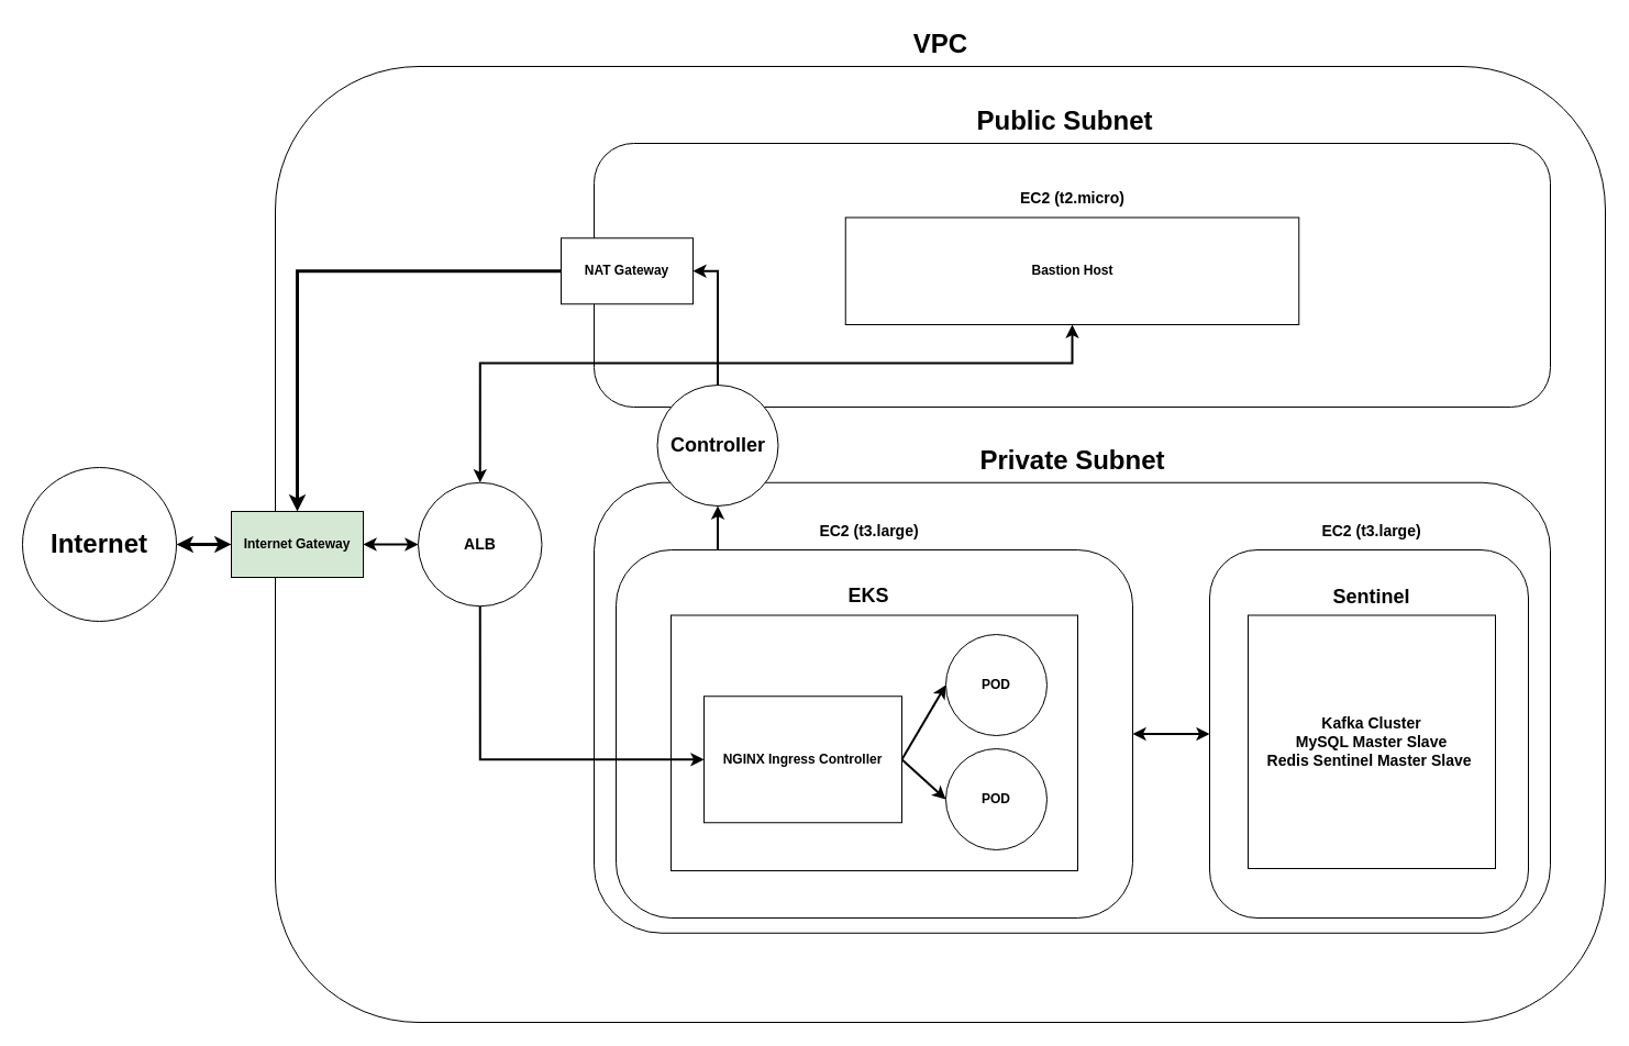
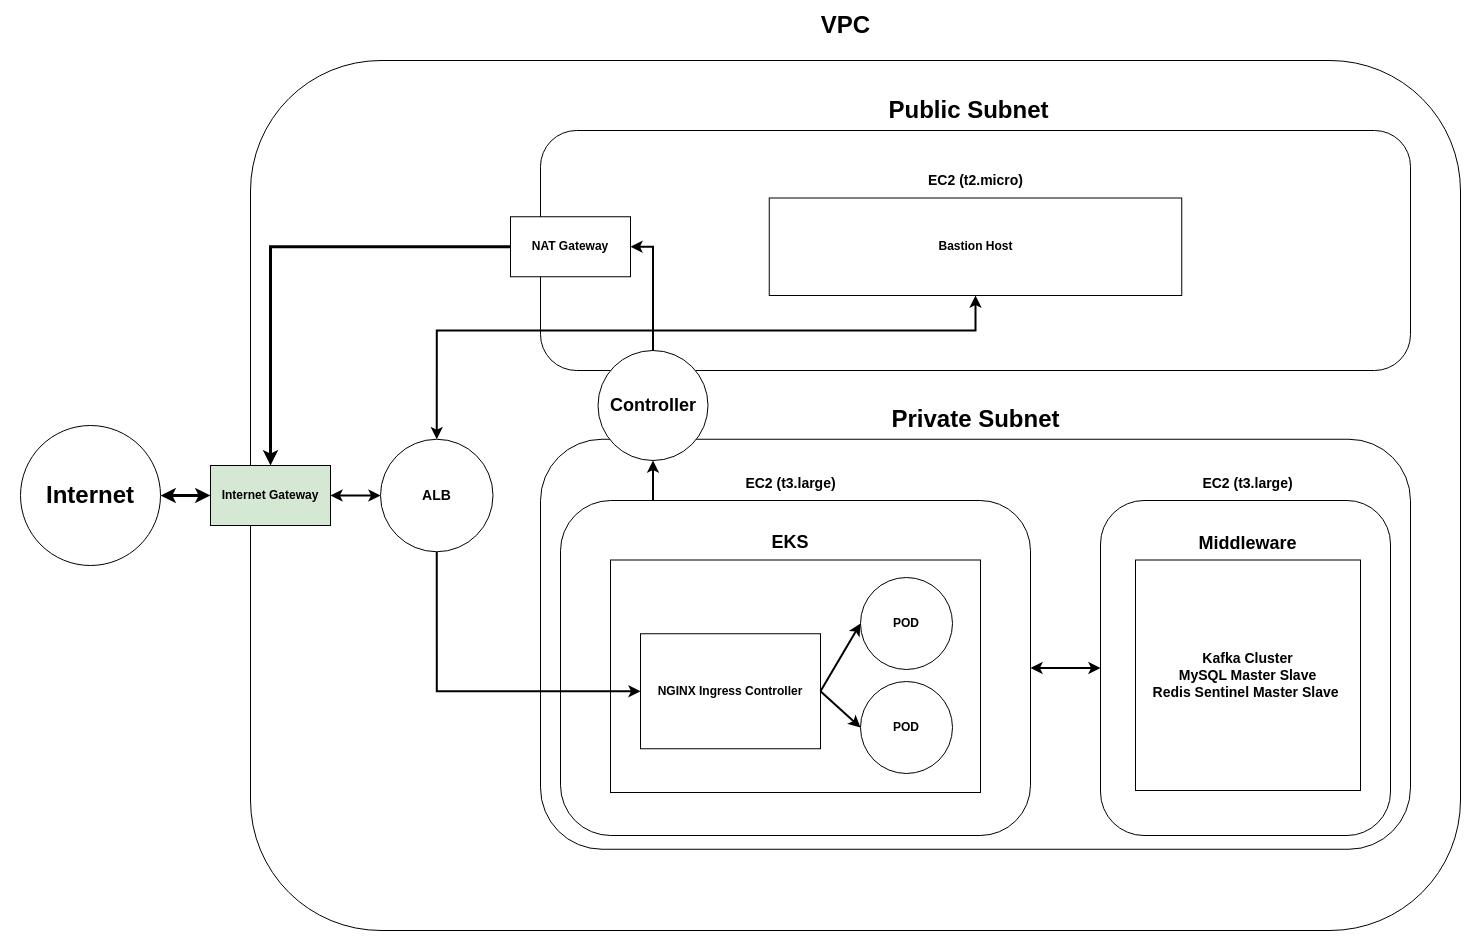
  <mxCell id="0" />
  <mxCell id="1" parent="0" />
  <mxCell id="2" value="" style="rounded=1;whiteSpace=wrap;html=1;movable=1;resizable=1;rotatable=1;deletable=1;editable=1;locked=0;connectable=1;" vertex="1" parent="1"><mxGeometry x="250" y="60" width="1210" height="870" as="geometry" /></mxCell>
- <mxCell id="3" value="VPC" style="text;strokeColor=none;fillColor=none;html=1;fontSize=24;fontStyle=1;verticalAlign=middle;align=center;" vertex="1" parent="1"><mxGeometry x="805" y="20" width="100" height="40" as="geometry" /></mxCell>
+ <mxCell id="3" value="VPC" style="text;strokeColor=none;fillColor=none;html=1;fontSize=24;fontStyle=1;verticalAlign=middle;align=center;" vertex="1" parent="1"><mxGeometry x="795" y="5" width="100" height="40" as="geometry" /></mxCell>
  <mxCell id="4" value="" style="rounded=1;whiteSpace=wrap;html=1;movable=1;resizable=1;rotatable=1;deletable=1;editable=1;locked=0;connectable=1;" vertex="1" parent="1"><mxGeometry x="540" y="130" width="870" height="240" as="geometry" /></mxCell>
  <mxCell id="5" value="" style="rounded=1;whiteSpace=wrap;html=1;movable=1;resizable=1;rotatable=1;deletable=1;editable=1;locked=0;connectable=1;" vertex="1" parent="1"><mxGeometry x="540" y="438.75" width="870" height="410" as="geometry" /></mxCell>
  <mxCell id="6" style="edgeStyle=orthogonalEdgeStyle;rounded=0;orthogonalLoop=1;jettySize=auto;html=1;exitX=0.5;exitY=0;exitDx=0;exitDy=0;entryX=1;entryY=0.5;entryDx=0;entryDy=0;strokeWidth=2;" edge="1" parent="1" source="7" target="16"><mxGeometry relative="1" as="geometry" /></mxCell>
  <mxCell id="7" value="&lt;b&gt;&lt;font style=&quot;font-size: 18px;&quot;&gt;Controller&lt;/font&gt;&lt;/b&gt;" style="ellipse;whiteSpace=wrap;html=1;aspect=fixed;" vertex="1" parent="1"><mxGeometry x="597.5" y="350" width="110" height="110" as="geometry" /></mxCell>
  <mxCell id="8" value="Public Subnet" style="text;strokeColor=none;fillColor=none;html=1;fontSize=24;fontStyle=1;verticalAlign=middle;align=center;" vertex="1" parent="1"><mxGeometry x="860" y="90" width="215" height="40" as="geometry" /></mxCell>
  <mxCell id="9" value="Private Subnet" style="text;strokeColor=none;fillColor=none;html=1;fontSize=24;fontStyle=1;verticalAlign=middle;align=center;" vertex="1" parent="1"><mxGeometry x="867.5" y="398.75" width="215" height="40" as="geometry" /></mxCell>
  <mxCell id="10" value="&lt;b&gt;Internet Gateway&lt;/b&gt;" style="rounded=0;whiteSpace=wrap;html=1;fillColor=#d5e8d4;" vertex="1" parent="1"><mxGeometry x="210" y="465" width="120" height="60" as="geometry" /></mxCell>
  <mxCell id="11" style="edgeStyle=orthogonalEdgeStyle;rounded=0;orthogonalLoop=1;jettySize=auto;html=1;strokeWidth=2;exitX=0.087;exitY=0;exitDx=0;exitDy=0;exitPerimeter=0;" edge="1" parent="1" source="14" target="7"><mxGeometry relative="1" as="geometry"><mxPoint x="633" y="540" as="sourcePoint" /><Array as="points" /></mxGeometry></mxCell>
  <mxCell id="12" style="edgeStyle=orthogonalEdgeStyle;rounded=0;orthogonalLoop=1;jettySize=auto;html=1;exitX=1;exitY=0.5;exitDx=0;exitDy=0;entryX=0;entryY=0.5;entryDx=0;entryDy=0;startArrow=classic;startFill=1;strokeWidth=2;" edge="1" parent="1" source="13" target="31"><mxGeometry relative="1" as="geometry" /></mxCell>
  <mxCell id="13" value="" style="rounded=1;whiteSpace=wrap;html=1;" vertex="1" parent="1"><mxGeometry x="560" y="500" width="470" height="335" as="geometry" /></mxCell>
  <mxCell id="14" value="" style="rounded=0;whiteSpace=wrap;html=1;" vertex="1" parent="1"><mxGeometry x="610" y="559.5" width="370" height="232.5" as="geometry" /></mxCell>
  <mxCell id="15" style="edgeStyle=orthogonalEdgeStyle;rounded=0;orthogonalLoop=1;jettySize=auto;html=1;exitX=0;exitY=0.5;exitDx=0;exitDy=0;entryX=0.5;entryY=0;entryDx=0;entryDy=0;strokeWidth=3;" edge="1" parent="1" source="16" target="10"><mxGeometry relative="1" as="geometry" /></mxCell>
  <mxCell id="16" value="&lt;b&gt;NAT Gateway&lt;/b&gt;" style="rounded=0;whiteSpace=wrap;html=1;" vertex="1" parent="1"><mxGeometry x="510" y="216.25" width="120" height="60" as="geometry" /></mxCell>
  <mxCell id="17" value="&lt;b&gt;NGINX Ingress Controller&lt;/b&gt;" style="rounded=0;whiteSpace=wrap;html=1;" vertex="1" parent="1"><mxGeometry x="640" y="633.25" width="180" height="115" as="geometry" /></mxCell>
  <mxCell id="18" value="&lt;b&gt;&lt;font style=&quot;font-size: 24px;&quot;&gt;Internet&lt;/font&gt;&lt;/b&gt;" style="ellipse;whiteSpace=wrap;html=1;aspect=fixed;" vertex="1" parent="1"><mxGeometry x="20" y="425" width="140" height="140" as="geometry" /></mxCell>
  <mxCell id="19" value="&lt;b&gt;POD&lt;/b&gt;" style="ellipse;whiteSpace=wrap;html=1;aspect=fixed;" vertex="1" parent="1"><mxGeometry x="860" y="577" width="92" height="92" as="geometry" /></mxCell>
  <mxCell id="20" value="&lt;b&gt;POD&lt;/b&gt;" style="ellipse;whiteSpace=wrap;html=1;aspect=fixed;" vertex="1" parent="1"><mxGeometry x="860" y="681" width="92" height="92" as="geometry" /></mxCell>
  <mxCell id="21" value="&lt;b&gt;&lt;font style=&quot;font-size: 18px;&quot;&gt;EKS&lt;/font&gt;&lt;/b&gt;" style="text;html=1;align=center;verticalAlign=middle;whiteSpace=wrap;rounded=0;" vertex="1" parent="1"><mxGeometry x="735" y="525" width="110" height="34.5" as="geometry" /></mxCell>
  <mxCell id="22" value="&lt;font style=&quot;font-size: 14px;&quot;&gt;&lt;b&gt;EC2&lt;/b&gt;&lt;b&gt;&amp;nbsp;(t2.micro)&lt;/b&gt;&lt;/font&gt;" style="text;html=1;align=center;verticalAlign=middle;whiteSpace=wrap;rounded=0;" vertex="1" parent="1"><mxGeometry x="892.5" y="162.5" width="165" height="35" as="geometry" /></mxCell>
  <mxCell id="23" value="" style="endArrow=classic;html=1;rounded=0;exitX=1;exitY=0.5;exitDx=0;exitDy=0;entryX=0;entryY=0.5;entryDx=0;entryDy=0;strokeWidth=2;" edge="1" parent="1" source="17" target="19"><mxGeometry width="50" height="50" relative="1" as="geometry"><mxPoint x="760" y="619.5" as="sourcePoint" /><mxPoint x="810" y="569.5" as="targetPoint" /></mxGeometry></mxCell>
  <mxCell id="24" value="" style="endArrow=classic;html=1;rounded=0;exitX=1;exitY=0.5;exitDx=0;exitDy=0;entryX=0;entryY=0.5;entryDx=0;entryDy=0;strokeWidth=2;" edge="1" parent="1" source="17" target="20"><mxGeometry width="50" height="50" relative="1" as="geometry"><mxPoint x="830" y="709.5" as="sourcePoint" /><mxPoint x="880" y="659.5" as="targetPoint" /></mxGeometry></mxCell>
  <mxCell id="25" style="edgeStyle=orthogonalEdgeStyle;rounded=0;orthogonalLoop=1;jettySize=auto;html=1;exitX=0.5;exitY=0;exitDx=0;exitDy=0;entryX=0.5;entryY=1;entryDx=0;entryDy=0;strokeWidth=2;startArrow=classic;startFill=1;" edge="1" parent="1" source="27" target="35"><mxGeometry relative="1" as="geometry"><mxPoint x="790" y="290" as="targetPoint" /><Array as="points"><mxPoint x="436" y="330" /><mxPoint x="975" y="330" /></Array></mxGeometry></mxCell>
  <mxCell id="26" style="edgeStyle=orthogonalEdgeStyle;rounded=0;orthogonalLoop=1;jettySize=auto;html=1;exitX=0.5;exitY=1;exitDx=0;exitDy=0;strokeWidth=2;entryX=0;entryY=0.5;entryDx=0;entryDy=0;" edge="1" parent="1" source="27" target="17"><mxGeometry relative="1" as="geometry" /></mxCell>
  <mxCell id="27" value="&lt;font style=&quot;font-size: 14px;&quot;&gt;&lt;b&gt;ALB&lt;/b&gt;&lt;/font&gt;" style="ellipse;whiteSpace=wrap;html=1;aspect=fixed;" vertex="1" parent="1"><mxGeometry x="380" y="438.75" width="112.5" height="112.5" as="geometry" /></mxCell>
  <mxCell id="28" value="" style="endArrow=classic;startArrow=classic;html=1;rounded=0;exitX=1;exitY=0.5;exitDx=0;exitDy=0;entryX=0;entryY=0.5;entryDx=0;entryDy=0;strokeWidth=3;" edge="1" parent="1" source="18" target="10"><mxGeometry width="50" height="50" relative="1" as="geometry"><mxPoint x="160" y="460" as="sourcePoint" /><mxPoint x="190" y="450" as="targetPoint" /></mxGeometry></mxCell>
  <mxCell id="29" value="" style="endArrow=classic;html=1;rounded=0;exitX=1;exitY=0.5;exitDx=0;exitDy=0;entryX=0;entryY=0.5;entryDx=0;entryDy=0;strokeWidth=2;startArrow=classic;startFill=1;endFill=1;" edge="1" parent="1" source="10" target="27"><mxGeometry width="50" height="50" relative="1" as="geometry"><mxPoint x="350" y="430" as="sourcePoint" /><mxPoint x="400" y="380" as="targetPoint" /></mxGeometry></mxCell>
  <mxCell id="30" value="&lt;font style=&quot;font-size: 14px;&quot;&gt;&lt;b&gt;EC2&lt;/b&gt;&lt;b&gt;&amp;nbsp;(t3.large)&lt;/b&gt;&lt;/font&gt;" style="text;html=1;align=center;verticalAlign=middle;whiteSpace=wrap;rounded=0;" vertex="1" parent="1"><mxGeometry x="707.5" y="465" width="165" height="35" as="geometry" /></mxCell>
  <mxCell id="31" value="" style="rounded=1;whiteSpace=wrap;html=1;" vertex="1" parent="1"><mxGeometry x="1100" y="500" width="290" height="335" as="geometry" /></mxCell>
  <mxCell id="32" value="&lt;font style=&quot;font-size: 14px;&quot;&gt;&lt;b&gt;EC2&lt;/b&gt;&lt;b&gt;&amp;nbsp;(t3.large)&lt;/b&gt;&lt;/font&gt;" style="text;html=1;align=center;verticalAlign=middle;whiteSpace=wrap;rounded=0;" vertex="1" parent="1"><mxGeometry x="1165" y="465" width="165" height="35" as="geometry" /></mxCell>
  <mxCell id="33" value="&lt;b&gt;&lt;font style=&quot;font-size: 14px;&quot;&gt;Kafka Cluster&lt;br&gt;MySQL Master Slave&lt;br&gt;Redis Sentinel Master Slave&amp;nbsp;&lt;/font&gt;&lt;/b&gt;" style="rounded=0;whiteSpace=wrap;html=1;" vertex="1" parent="1"><mxGeometry x="1135" y="559.5" width="225" height="230.5" as="geometry" /></mxCell>
- <mxCell id="34" value="&lt;font style=&quot;font-size: 18px;&quot;&gt;&lt;b&gt;Sentinel&lt;/b&gt;&lt;/font&gt;" style="text;html=1;align=center;verticalAlign=middle;whiteSpace=wrap;rounded=0;" vertex="1" parent="1"><mxGeometry x="1186.25" y="526.75" width="122.5" height="32.75" as="geometry" /></mxCell>
+ <mxCell id="34" value="&lt;font style=&quot;font-size: 18px;&quot;&gt;&lt;b&gt;Middleware&lt;/b&gt;&lt;/font&gt;" style="text;html=1;align=center;verticalAlign=middle;whiteSpace=wrap;rounded=0;" vertex="1" parent="1"><mxGeometry x="1186.25" y="526.75" width="122.5" height="32.75" as="geometry" /></mxCell>
  <mxCell id="35" value="&lt;b&gt;Bastion Host&lt;/b&gt;" style="whiteSpace=wrap;html=1;rounded=0;" vertex="1" parent="1"><mxGeometry x="768.75" y="197.5" width="412.5" height="97.5" as="geometry" /></mxCell>
